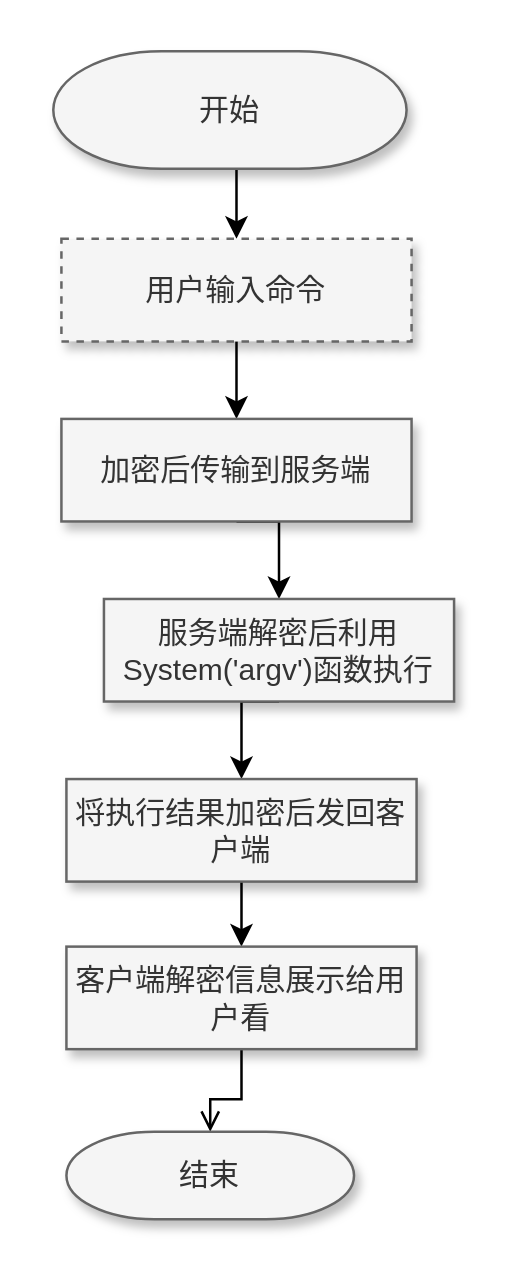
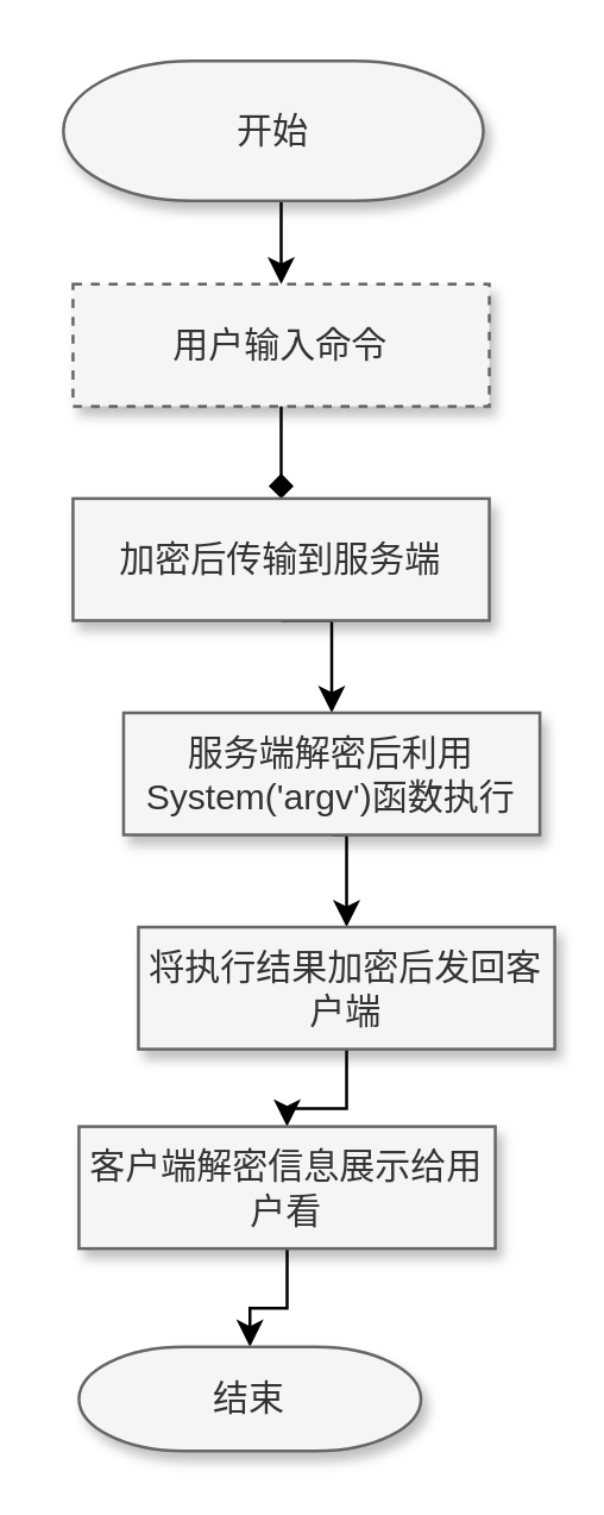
  <mxCell id="0" />
  <mxCell id="1" parent="0" />
  <mxCell id="2" style="edgeStyle=orthogonalEdgeStyle;rounded=0;orthogonalLoop=1;jettySize=auto;html=1;exitX=0.5;exitY=1;exitDx=0;exitDy=0;exitPerimeter=0;entryX=0.5;entryY=0;entryDx=0;entryDy=0;" edge="1" parent="1" source="3" target="5"><mxGeometry relative="1" as="geometry" /></mxCell>
  <mxCell id="3" value="开始" style="strokeWidth=1;html=1;shape=mxgraph.flowchart.terminator;whiteSpace=wrap;fillColor=#f5f5f5;fontColor=#333333;strokeColor=#666666;shadow=1;" vertex="1" parent="1"><mxGeometry x="20.75" y="20" width="141.25" height="47" as="geometry" /></mxCell>
- <mxCell id="4" style="edgeStyle=orthogonalEdgeStyle;rounded=0;orthogonalLoop=1;jettySize=auto;html=1;exitX=0.5;exitY=1;exitDx=0;exitDy=0;entryX=0.5;entryY=0;entryDx=0;entryDy=0;" edge="1" parent="1" source="5" target="7"><mxGeometry relative="1" as="geometry" /></mxCell>
+ <mxCell id="4" style="edgeStyle=orthogonalEdgeStyle;rounded=0;orthogonalLoop=1;jettySize=auto;html=1;exitX=0.5;exitY=1;exitDx=0;exitDy=0;entryX=0.5;entryY=0;entryDx=0;entryDy=0;endArrow=diamond;" edge="1" parent="1" source="5" target="7"><mxGeometry relative="1" as="geometry" /></mxCell>
  <mxCell id="5" value="用户输入命令" style="rounded=0;whiteSpace=wrap;html=1;shadow=1;strokeWidth=1;fillColor=#f5f5f5;fontColor=#333333;strokeColor=#666666;dashed=1;" vertex="1" parent="1"><mxGeometry x="24" y="95" width="140" height="41" as="geometry" /></mxCell>
  <mxCell id="6" style="edgeStyle=orthogonalEdgeStyle;rounded=0;orthogonalLoop=1;jettySize=auto;html=1;exitX=0.5;exitY=1;exitDx=0;exitDy=0;entryX=0.5;entryY=0;entryDx=0;entryDy=0;" edge="1" parent="1" source="7" target="9"><mxGeometry relative="1" as="geometry" /></mxCell>
  <mxCell id="7" value="加密后传输到服务端" style="rounded=0;whiteSpace=wrap;html=1;shadow=1;strokeWidth=1;fillColor=#f5f5f5;fontColor=#333333;strokeColor=#666666;" vertex="1" parent="1"><mxGeometry x="24" y="167" width="140" height="41" as="geometry" /></mxCell>
  <mxCell id="8" style="edgeStyle=orthogonalEdgeStyle;rounded=0;orthogonalLoop=1;jettySize=auto;html=1;exitX=0.5;exitY=1;exitDx=0;exitDy=0;entryX=0.5;entryY=0;entryDx=0;entryDy=0;" edge="1" parent="1" source="9" target="11"><mxGeometry relative="1" as="geometry" /></mxCell>
  <mxCell id="9" value="服务端解密后利用System('argv')函数执行" style="rounded=0;whiteSpace=wrap;html=1;shadow=1;strokeWidth=1;fillColor=#f5f5f5;fontColor=#333333;strokeColor=#666666;" vertex="1" parent="1"><mxGeometry x="41" y="239" width="140" height="41" as="geometry" /></mxCell>
  <mxCell id="10" style="edgeStyle=orthogonalEdgeStyle;rounded=0;orthogonalLoop=1;jettySize=auto;html=1;exitX=0.5;exitY=1;exitDx=0;exitDy=0;" edge="1" parent="1" source="11" target="13"><mxGeometry relative="1" as="geometry" /></mxCell>
- <mxCell id="11" value="将执行结果加密后发回客户端" style="rounded=0;whiteSpace=wrap;html=1;shadow=1;strokeWidth=1;fillColor=#f5f5f5;fontColor=#333333;strokeColor=#666666;" vertex="1" parent="1"><mxGeometry x="26" y="311" width="140" height="41" as="geometry" /></mxCell>
- <mxCell id="12" style="edgeStyle=orthogonalEdgeStyle;rounded=0;orthogonalLoop=1;jettySize=auto;html=1;exitX=0.5;exitY=1;exitDx=0;exitDy=0;endArrow=open;" edge="1" parent="1" source="13" target="14"><mxGeometry relative="1" as="geometry" /></mxCell>
+ <mxCell id="11" value="将执行结果加密后发回客户端" style="rounded=0;whiteSpace=wrap;html=1;shadow=1;strokeWidth=1;fillColor=#f5f5f5;fontColor=#333333;strokeColor=#666666;" vertex="1" parent="1"><mxGeometry x="46" y="311" width="140" height="41" as="geometry" /></mxCell>
+ <mxCell id="12" style="edgeStyle=orthogonalEdgeStyle;rounded=0;orthogonalLoop=1;jettySize=auto;html=1;exitX=0.5;exitY=1;exitDx=0;exitDy=0;" edge="1" parent="1" source="13" target="14"><mxGeometry relative="1" as="geometry" /></mxCell>
  <mxCell id="13" value="客户端解密信息展示给用户看" style="rounded=0;whiteSpace=wrap;html=1;shadow=1;strokeWidth=1;fillColor=#f5f5f5;fontColor=#333333;strokeColor=#666666;" vertex="1" parent="1"><mxGeometry x="26" y="378" width="140" height="41" as="geometry" /></mxCell>
  <mxCell id="14" value="结束" style="strokeWidth=1;html=1;shape=mxgraph.flowchart.terminator;whiteSpace=wrap;fillColor=#f5f5f5;fontColor=#333333;strokeColor=#666666;shadow=1;" vertex="1" parent="1"><mxGeometry x="26" y="452" width="115" height="35" as="geometry" /></mxCell>
